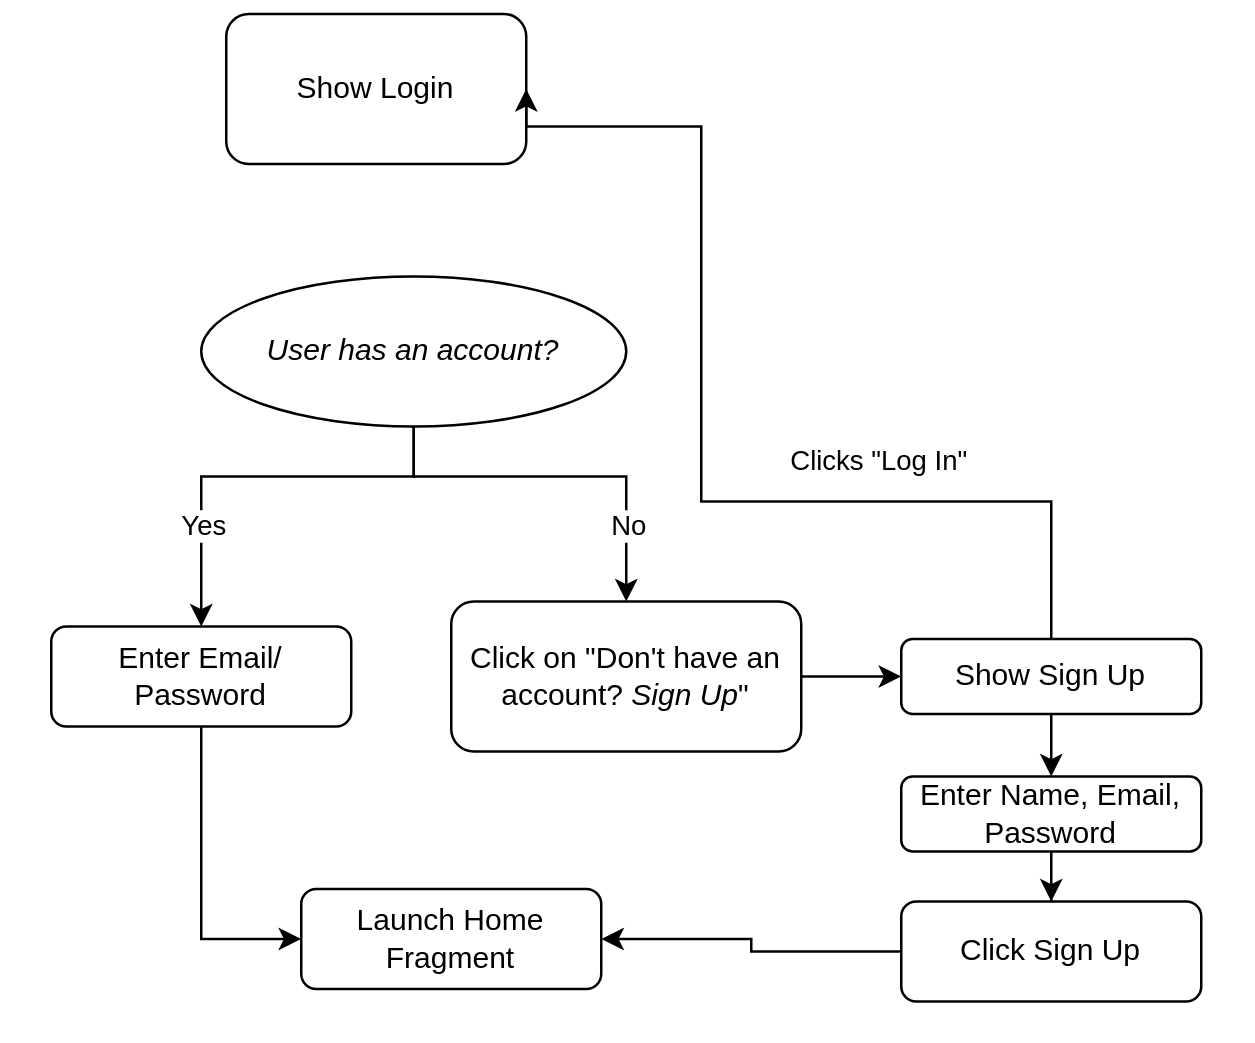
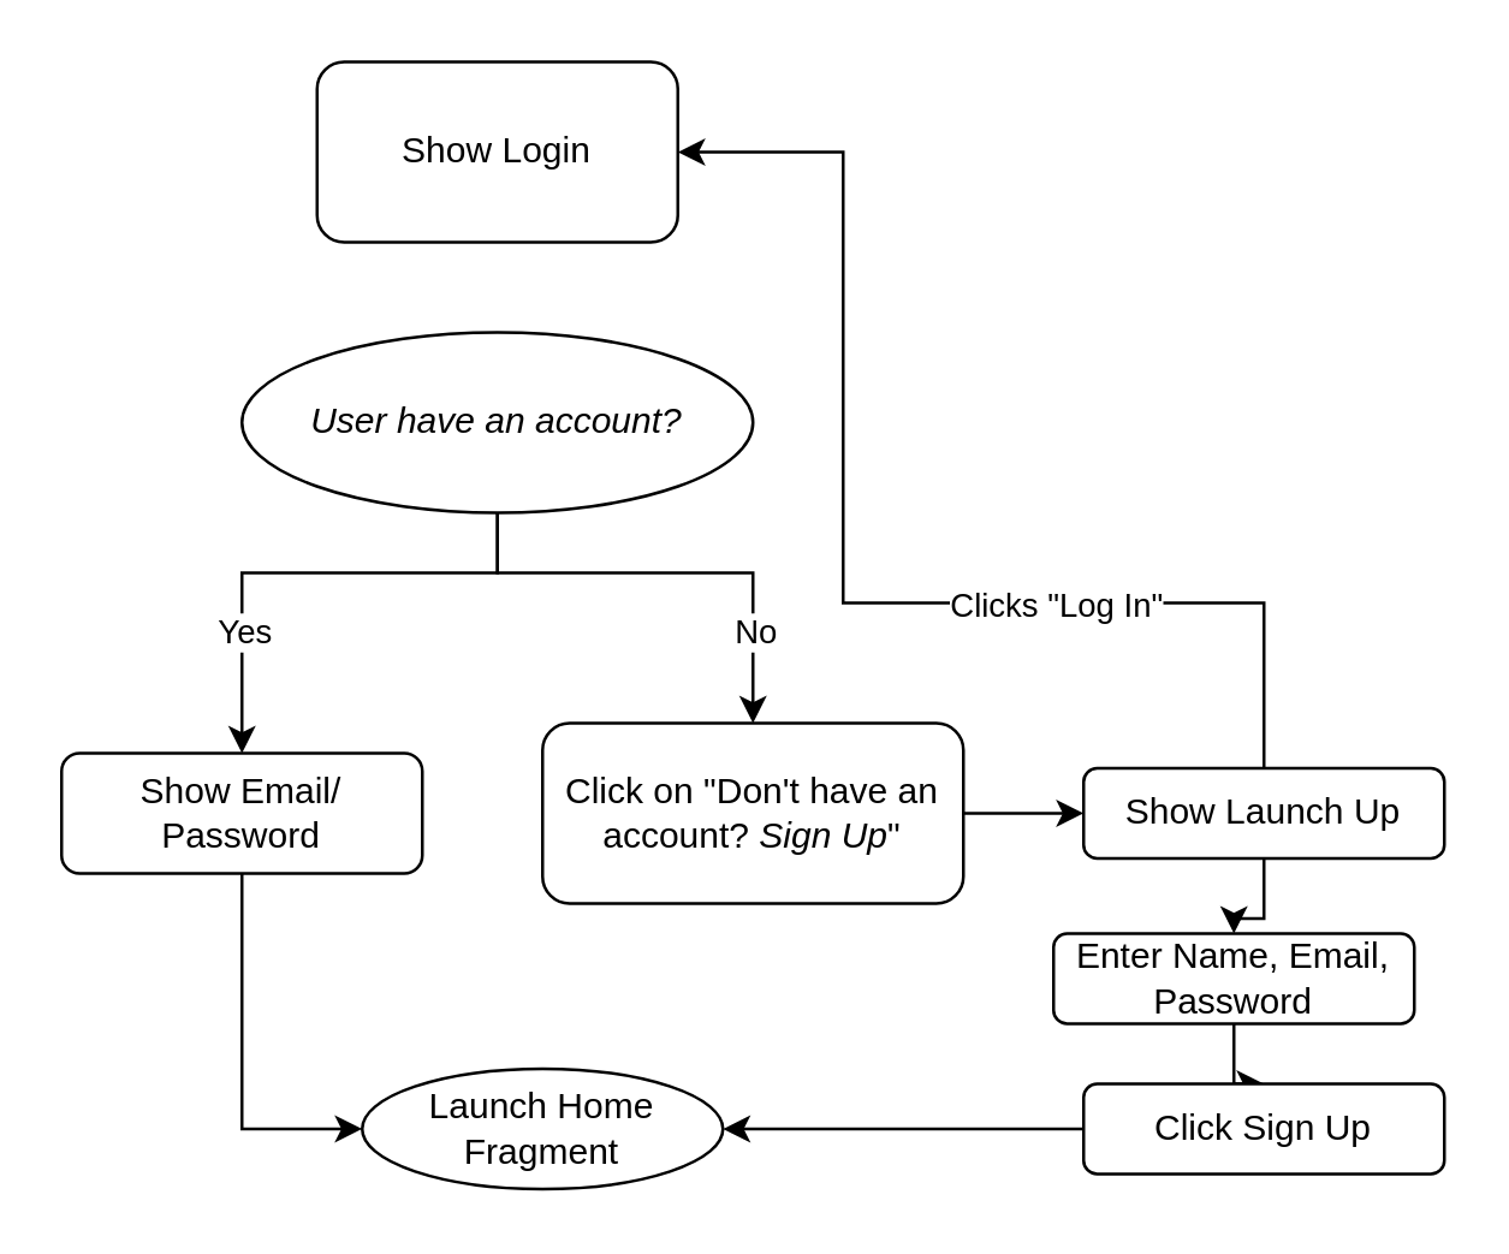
  <mxCell id="0" />
  <mxCell id="1" parent="0" />
- <mxCell id="2" value="Show Login" style="rounded=1;whiteSpace=wrap;html=1;" vertex="1" parent="1"><mxGeometry x="90" y="5" width="120" height="60" as="geometry" /></mxCell>
+ <mxCell id="2" value="Show Login" style="rounded=1;whiteSpace=wrap;html=1;" vertex="1" parent="1"><mxGeometry x="105" y="20" width="120" height="60" as="geometry" /></mxCell>
  <mxCell id="3" value="" style="edgeStyle=orthogonalEdgeStyle;rounded=0;orthogonalLoop=1;jettySize=auto;html=1;entryX=0.5;entryY=0;entryDx=0;entryDy=0;" edge="1" parent="1" source="7" target="9"><mxGeometry relative="1" as="geometry"><mxPoint x="120" y="210" as="targetPoint" /><Array as="points"><mxPoint x="165" y="190" /><mxPoint x="80" y="190" /></Array></mxGeometry></mxCell>
  <mxCell id="4" value="Yes" style="edgeLabel;html=1;align=center;verticalAlign=middle;resizable=0;points=[];" vertex="1" connectable="0" parent="3"><mxGeometry x="0.394" relative="1" as="geometry"><mxPoint y="9" as="offset" /></mxGeometry></mxCell>
  <mxCell id="5" style="edgeStyle=orthogonalEdgeStyle;rounded=0;orthogonalLoop=1;jettySize=auto;html=1;exitX=0.5;exitY=1;exitDx=0;exitDy=0;entryX=0.5;entryY=0;entryDx=0;entryDy=0;" edge="1" parent="1" source="7" target="11"><mxGeometry relative="1" as="geometry"><mxPoint x="210" y="210" as="targetPoint" /><Array as="points"><mxPoint x="165" y="190" /><mxPoint x="250" y="190" /></Array></mxGeometry></mxCell>
  <mxCell id="6" value="No" style="edgeLabel;html=1;align=center;verticalAlign=middle;resizable=0;points=[];" vertex="1" connectable="0" parent="5"><mxGeometry x="0.452" y="1" relative="1" as="geometry"><mxPoint x="-1" y="11" as="offset" /></mxGeometry></mxCell>
- <mxCell id="7" value="User has an account?" style="ellipse;whiteSpace=wrap;html=1;fontStyle=2" vertex="1" parent="1"><mxGeometry x="80" y="110" width="170" height="60" as="geometry" /></mxCell>
+ <mxCell id="7" value="User have an account?" style="ellipse;whiteSpace=wrap;html=1;fontStyle=2" vertex="1" parent="1"><mxGeometry x="80" y="110" width="170" height="60" as="geometry" /></mxCell>
  <mxCell id="8" style="edgeStyle=orthogonalEdgeStyle;rounded=0;orthogonalLoop=1;jettySize=auto;html=1;entryX=0;entryY=0.5;entryDx=0;entryDy=0;" edge="1" parent="1" source="9" target="20"><mxGeometry relative="1" as="geometry"><mxPoint x="80" y="420" as="targetPoint" /></mxGeometry></mxCell>
- <mxCell id="9" value="Enter Email/ Password" style="rounded=1;whiteSpace=wrap;html=1;" vertex="1" parent="1"><mxGeometry x="20" y="250" width="120" height="40" as="geometry" /></mxCell>
+ <mxCell id="9" value="Show Email/ Password" style="rounded=1;whiteSpace=wrap;html=1;" vertex="1" parent="1"><mxGeometry x="20" y="250" width="120" height="40" as="geometry" /></mxCell>
  <mxCell id="10" style="edgeStyle=orthogonalEdgeStyle;rounded=0;orthogonalLoop=1;jettySize=auto;html=1;entryX=0;entryY=0.5;entryDx=0;entryDy=0;" edge="1" parent="1" source="11" target="15"><mxGeometry relative="1" as="geometry" /></mxCell>
  <mxCell id="11" value="Click on &quot;Don't have an account?&amp;nbsp;&lt;i&gt;Sign Up&lt;/i&gt;&quot;" style="rounded=1;whiteSpace=wrap;html=1;" vertex="1" parent="1"><mxGeometry x="180" y="240" width="140" height="60" as="geometry" /></mxCell>
  <mxCell id="12" style="edgeStyle=orthogonalEdgeStyle;rounded=0;orthogonalLoop=1;jettySize=auto;html=1;entryX=1;entryY=0.5;entryDx=0;entryDy=0;exitX=0.5;exitY=0;exitDx=0;exitDy=0;" edge="1" parent="1" source="15" target="2"><mxGeometry relative="1" as="geometry"><Array as="points"><mxPoint x="420" y="200" /><mxPoint x="280" y="200" /><mxPoint x="280" y="50" /></Array></mxGeometry></mxCell>
  <mxCell id="13" value="Clicks &quot;Log In&quot;" style="edgeLabel;html=1;align=center;verticalAlign=middle;resizable=0;points=[];" vertex="1" connectable="0" parent="12"><mxGeometry x="0.106" y="1" relative="1" as="geometry"><mxPoint x="71" y="26" as="offset" /></mxGeometry></mxCell>
  <mxCell id="14" style="edgeStyle=orthogonalEdgeStyle;rounded=0;orthogonalLoop=1;jettySize=auto;html=1;entryX=0.5;entryY=0;entryDx=0;entryDy=0;" edge="1" parent="1" source="15" target="17"><mxGeometry relative="1" as="geometry" /></mxCell>
- <mxCell id="15" value="Show Sign Up" style="whiteSpace=wrap;html=1;rounded=1;" vertex="1" parent="1"><mxGeometry x="360" y="255" width="120" height="30" as="geometry" /></mxCell>
+ <mxCell id="15" value="Show Launch Up" style="whiteSpace=wrap;html=1;rounded=1;" vertex="1" parent="1"><mxGeometry x="360" y="255" width="120" height="30" as="geometry" /></mxCell>
  <mxCell id="16" style="edgeStyle=orthogonalEdgeStyle;rounded=0;orthogonalLoop=1;jettySize=auto;html=1;entryX=0.5;entryY=0;entryDx=0;entryDy=0;" edge="1" parent="1" source="17" target="19"><mxGeometry relative="1" as="geometry" /></mxCell>
- <mxCell id="17" value="Enter Name, Email, Password" style="whiteSpace=wrap;html=1;rounded=1;" vertex="1" parent="1"><mxGeometry x="360" y="310" width="120" height="30" as="geometry" /></mxCell>
+ <mxCell id="17" value="Enter Name, Email, Password" style="whiteSpace=wrap;html=1;rounded=1;" vertex="1" parent="1"><mxGeometry x="350" y="310" width="120" height="30" as="geometry" /></mxCell>
  <mxCell id="18" style="edgeStyle=orthogonalEdgeStyle;rounded=0;orthogonalLoop=1;jettySize=auto;html=1;entryX=1;entryY=0.5;entryDx=0;entryDy=0;" edge="1" parent="1" source="19" target="20"><mxGeometry relative="1" as="geometry" /></mxCell>
- <mxCell id="19" value="Click Sign Up" style="whiteSpace=wrap;html=1;rounded=1;" vertex="1" parent="1"><mxGeometry x="360" y="360" width="120" height="40" as="geometry" /></mxCell>
- <mxCell id="20" value="Launch Home Fragment" style="rounded=1;whiteSpace=wrap;html=1;" vertex="1" parent="1"><mxGeometry x="120" y="355" width="120" height="40" as="geometry" /></mxCell>
+ <mxCell id="19" value="Click Sign Up" style="whiteSpace=wrap;html=1;rounded=1;" vertex="1" parent="1"><mxGeometry x="360" y="360" width="120" height="30" as="geometry" /></mxCell>
+ <mxCell id="20" value="Launch Home Fragment" style="ellipse;whiteSpace=wrap;html=1;" vertex="1" parent="1"><mxGeometry x="120" y="355" width="120" height="40" as="geometry" /></mxCell>
